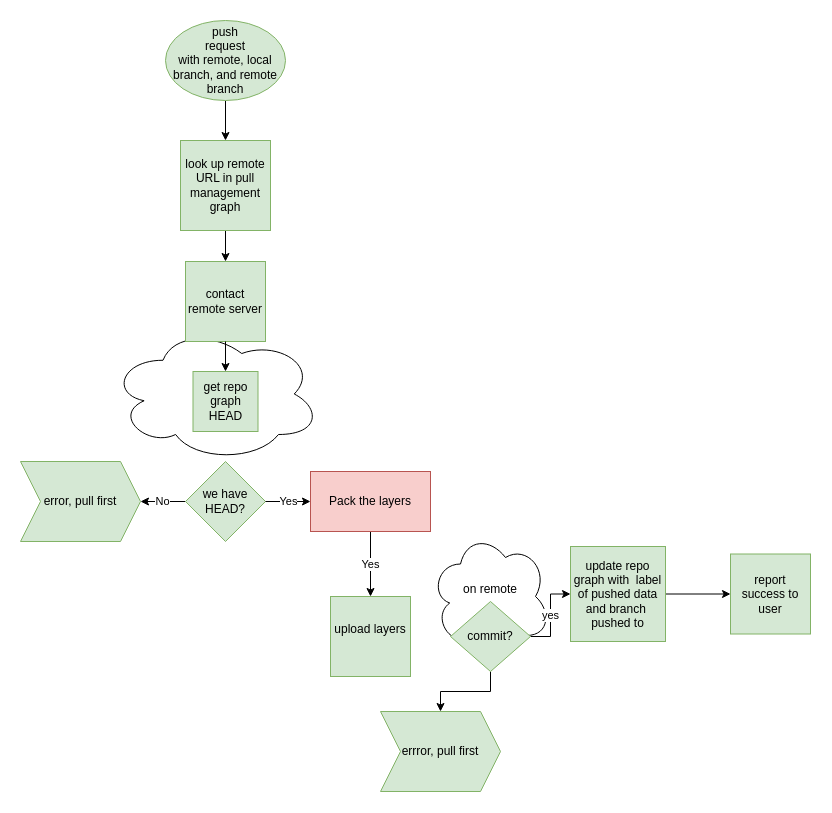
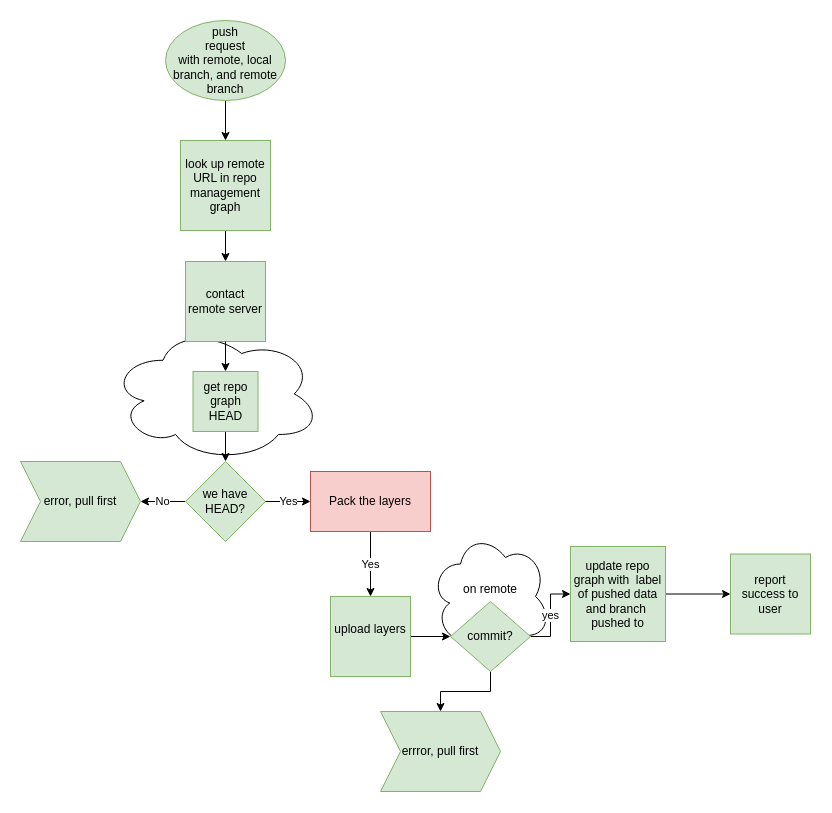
  <mxCell id="0" />
  <mxCell id="1" parent="0" />
  <mxCell id="2" value="" style="ellipse;shape=cloud;whiteSpace=wrap;html=1;" parent="1" vertex="1"><mxGeometry x="110" y="326" width="210" height="135" as="geometry" /></mxCell>
  <mxCell id="3" style="edgeStyle=orthogonalEdgeStyle;rounded=0;orthogonalLoop=1;jettySize=auto;html=1;" parent="1" source="4" target="6" edge="1"><mxGeometry relative="1" as="geometry"><mxPoint x="220" y="200" as="targetPoint" /></mxGeometry></mxCell>
  <mxCell id="4" value="&lt;div&gt;push &lt;br&gt;&lt;/div&gt;&lt;div&gt;request&lt;/div&gt;&lt;div&gt;with remote, local branch, and remote branch&lt;/div&gt;" style="ellipse;whiteSpace=wrap;html=1;fillColor=#d5e8d4;strokeColor=#82b366;" parent="1" vertex="1"><mxGeometry x="165" y="20" width="120" height="80" as="geometry" /></mxCell>
  <mxCell id="5" style="edgeStyle=orthogonalEdgeStyle;rounded=0;orthogonalLoop=1;jettySize=auto;html=1;" parent="1" source="6" target="8" edge="1"><mxGeometry relative="1" as="geometry" /></mxCell>
- <mxCell id="6" value="&lt;div&gt;look up remote URL in pull management graph&lt;/div&gt;" style="whiteSpace=wrap;html=1;aspect=fixed;fillColor=#d5e8d4;strokeColor=#82b366;" parent="1" vertex="1"><mxGeometry x="180" y="140" width="90" height="90" as="geometry" /></mxCell>
+ <mxCell id="6" value="&lt;div&gt;look up remote URL in repo management graph&lt;/div&gt;" style="whiteSpace=wrap;html=1;aspect=fixed;fillColor=#d5e8d4;strokeColor=#82b366;" parent="1" vertex="1"><mxGeometry x="180" y="140" width="90" height="90" as="geometry" /></mxCell>
+ <mxCell id="7" value="" style="edgeStyle=orthogonalEdgeStyle;rounded=0;orthogonalLoop=1;jettySize=auto;html=1;" parent="1" source="23" target="13" edge="1"><mxGeometry relative="1" as="geometry" /></mxCell>
  <mxCell id="8" value="contact remote server" style="whiteSpace=wrap;html=1;aspect=fixed;fillColor=#d5e8d4;strokeColor=#82b366;" parent="1" vertex="1"><mxGeometry x="185" y="261" width="80" height="80" as="geometry" /></mxCell>
+ <mxCell id="9" style="edgeStyle=orthogonalEdgeStyle;rounded=0;orthogonalLoop=1;jettySize=auto;html=1;" parent="1" source="10" target="19" edge="1"><mxGeometry relative="1" as="geometry" /></mxCell>
  <mxCell id="10" value="&lt;div&gt;upload layers&lt;/div&gt;&lt;div&gt;&lt;br&gt;&lt;/div&gt;" style="whiteSpace=wrap;html=1;aspect=fixed;fillColor=#d5e8d4;strokeColor=#82b366;" parent="1" vertex="1"><mxGeometry x="330" y="596" width="80" height="80" as="geometry" /></mxCell>
  <mxCell id="11" value="No" style="edgeStyle=orthogonalEdgeStyle;rounded=0;orthogonalLoop=1;jettySize=auto;html=1;" parent="1" source="13" target="14" edge="1"><mxGeometry relative="1" as="geometry" /></mxCell>
  <mxCell id="12" value="&lt;div&gt;Yes&lt;/div&gt;" style="edgeStyle=orthogonalEdgeStyle;rounded=0;orthogonalLoop=1;jettySize=auto;html=1;" parent="1" source="25" target="10" edge="1"><mxGeometry relative="1" as="geometry" /></mxCell>
  <mxCell id="13" value="we have HEAD?" style="rhombus;whiteSpace=wrap;html=1;fillColor=#d5e8d4;strokeColor=#82b366;" parent="1" vertex="1"><mxGeometry x="185" y="461" width="80" height="80" as="geometry" /></mxCell>
  <mxCell id="14" value="error, pull first" style="shape=step;perimeter=stepPerimeter;whiteSpace=wrap;html=1;fixedSize=1;fillColor=#d5e8d4;strokeColor=#82b366;" parent="1" vertex="1"><mxGeometry x="20" y="461" width="120" height="80" as="geometry" /></mxCell>
  <mxCell id="15" value="&lt;div&gt;report&lt;/div&gt;&lt;div&gt;success to user&lt;br&gt;&lt;/div&gt;" style="whiteSpace=wrap;html=1;aspect=fixed;fillColor=#d5e8d4;strokeColor=#82b366;" parent="1" vertex="1"><mxGeometry x="730" y="553.5" width="80" height="80" as="geometry" /></mxCell>
  <mxCell id="16" value="&lt;div&gt;on remote&lt;/div&gt;&lt;div&gt;&lt;br&gt;&lt;/div&gt;" style="ellipse;shape=cloud;whiteSpace=wrap;html=1;" parent="1" vertex="1"><mxGeometry x="430" y="531" width="120" height="130" as="geometry" /></mxCell>
  <mxCell id="17" value="&lt;div&gt;yes&lt;/div&gt;" style="edgeStyle=orthogonalEdgeStyle;rounded=0;orthogonalLoop=1;jettySize=auto;html=1;entryX=0;entryY=0.5;entryDx=0;entryDy=0;" parent="1" source="19" target="22" edge="1"><mxGeometry relative="1" as="geometry" /></mxCell>
  <mxCell id="18" value="" style="edgeStyle=orthogonalEdgeStyle;rounded=0;orthogonalLoop=1;jettySize=auto;html=1;" parent="1" source="19" target="20" edge="1"><mxGeometry relative="1" as="geometry" /></mxCell>
  <mxCell id="19" value="&lt;div&gt;commit?&lt;/div&gt;" style="rhombus;whiteSpace=wrap;html=1;fillColor=#d5e8d4;strokeColor=#82b366;" parent="1" vertex="1"><mxGeometry x="450" y="601" width="80" height="70" as="geometry" /></mxCell>
  <mxCell id="20" value="errror, pull first" style="shape=step;perimeter=stepPerimeter;whiteSpace=wrap;html=1;fixedSize=1;fillColor=#d5e8d4;strokeColor=#82b366;" parent="1" vertex="1"><mxGeometry x="380" y="711" width="120" height="80" as="geometry" /></mxCell>
  <mxCell id="21" value="" style="edgeStyle=orthogonalEdgeStyle;rounded=0;orthogonalLoop=1;jettySize=auto;html=1;" parent="1" source="22" target="15" edge="1"><mxGeometry relative="1" as="geometry" /></mxCell>
  <mxCell id="22" value="update repo graph with&amp;nbsp; label of pushed data and branch&amp;nbsp; pushed to" style="whiteSpace=wrap;html=1;aspect=fixed;fillColor=#d5e8d4;strokeColor=#82b366;" parent="1" vertex="1"><mxGeometry x="570" y="546" width="95" height="95" as="geometry" /></mxCell>
  <mxCell id="23" value="&lt;span style=&quot;white-space: normal&quot;&gt;get repo graph HEAD&lt;/span&gt;" style="rounded=0;whiteSpace=wrap;html=1;fillColor=#d5e8d4;strokeColor=#82b366;" parent="1" vertex="1"><mxGeometry x="192.5" y="371" width="65" height="60" as="geometry" /></mxCell>
  <mxCell id="24" value="" style="edgeStyle=orthogonalEdgeStyle;rounded=0;orthogonalLoop=1;jettySize=auto;html=1;" parent="1" source="8" target="23" edge="1"><mxGeometry relative="1" as="geometry"><mxPoint x="225" y="341" as="sourcePoint" /><mxPoint x="225" y="461" as="targetPoint" /></mxGeometry></mxCell>
  <mxCell id="25" value="Pack the layers" style="rounded=0;whiteSpace=wrap;html=1;fillColor=#f8cecc;strokeColor=#b85450;" vertex="1" parent="1"><mxGeometry x="310" y="471" width="120" height="60" as="geometry" /></mxCell>
  <mxCell id="26" value="&lt;div&gt;Yes&lt;/div&gt;" style="edgeStyle=orthogonalEdgeStyle;rounded=0;orthogonalLoop=1;jettySize=auto;html=1;" edge="1" parent="1" source="13" target="25"><mxGeometry relative="1" as="geometry"><mxPoint x="265" y="501" as="sourcePoint" /><mxPoint x="360" y="581" as="targetPoint" /></mxGeometry></mxCell>
